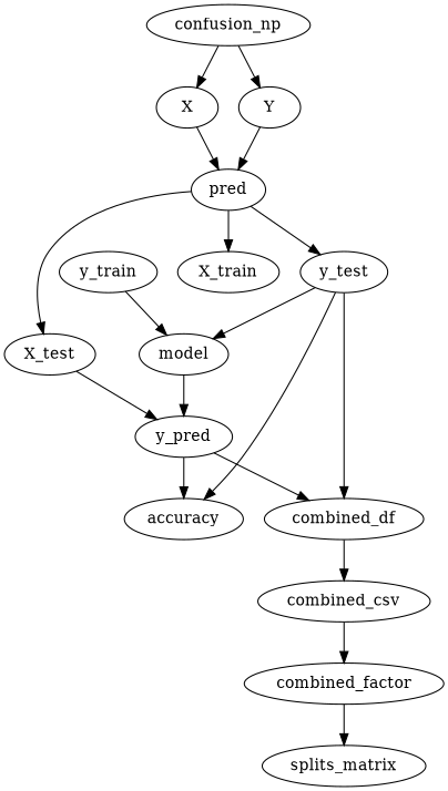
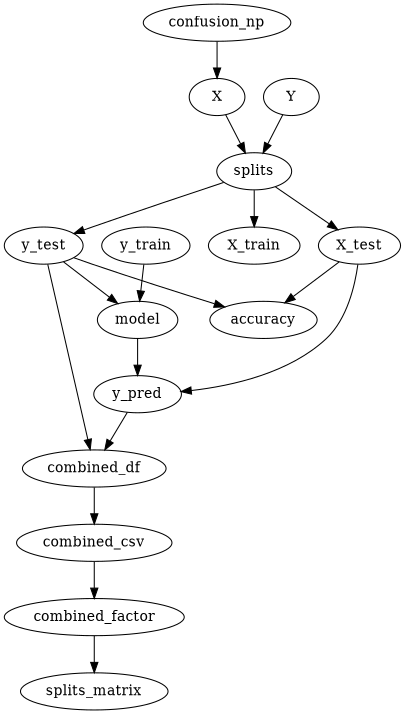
  digraph {
    n1 [label=confusion_np]
    n2 [label=X]
    n3 [label=Y]
-   n4 [label=pred]
+   n4 [label=splits]
    n5 [label=X_train]
    n6 [label=X_test]
    n7 [label=y_test]
    n8 [label=y_train]
    n9 [label=model]
    n10 [label=y_pred]
    n11 [label=combined_df]
    n12 [label=accuracy]
    n13 [label=combined_csv]
    n14 [label=combined_factor]
    n15 [label=splits_matrix]
    n1 -> n2
-   n1 -> n3
    n2 -> n4
    n3 -> n4
    n4 -> n5
    n4 -> n6
    n4 -> n7
    n6 -> n10
    n7 -> n9
    n7 -> n11
    n7 -> n12
    n8 -> n9
    n9 -> n10
    n10 -> n11
-   n10 -> n12
+   n6 -> n12
    n11 -> n13
    n13 -> n14
    n14 -> n15
  }
